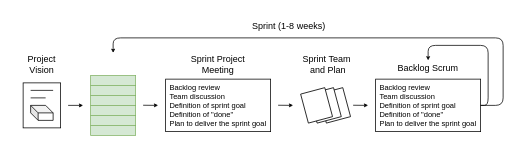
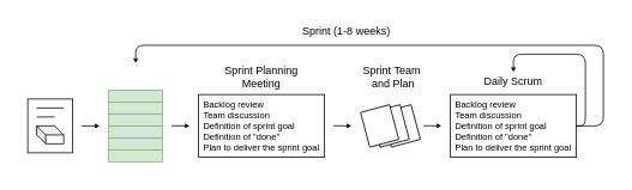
  <mxCell id="0" />
  <mxCell id="1" parent="0" />
  <mxCell id="2" value="Product&amp;nbsp;Backlog" style="text;html=1;strokeColor=none;fillColor=none;align=center;verticalAlign=middle;whiteSpace=wrap;rounded=0;" parent="1" vertex="1"><mxGeometry x="105" y="70" width="90" height="20" as="geometry" /></mxCell>
  <mxCell id="3" value="" style="group" parent="1" vertex="1" connectable="0"><mxGeometry x="30" y="110" width="650" height="80" as="geometry" /></mxCell>
  <mxCell id="4" value="" style="rounded=0;whiteSpace=wrap;html=1;strokeColor=none;" vertex="1" parent="3"><mxGeometry x="-10" y="-90" width="660" height="170" as="geometry" /></mxCell>
  <mxCell id="5" value="" style="rounded=0;whiteSpace=wrap;html=1;" parent="3" vertex="1"><mxGeometry width="50" height="60" as="geometry" /></mxCell>
  <mxCell id="6" value="" style="endArrow=none;html=1;rounded=0;" parent="3" edge="1"><mxGeometry width="50" height="50" relative="1" as="geometry"><mxPoint x="10.0" y="10" as="sourcePoint" /><mxPoint x="40.0" y="10" as="targetPoint" /></mxGeometry></mxCell>
  <mxCell id="7" value="" style="endArrow=none;html=1;rounded=0;" parent="3" edge="1"><mxGeometry width="50" height="50" relative="1" as="geometry"><mxPoint x="10.0" y="20" as="sourcePoint" /><mxPoint x="30.0" y="20" as="targetPoint" /></mxGeometry></mxCell>
  <mxCell id="8" value="" style="shape=cube;whiteSpace=wrap;html=1;boundedLbl=1;backgroundOutline=1;darkOpacity=0.05;darkOpacity2=0.1;fillColor=none;size=10;" parent="3" vertex="1"><mxGeometry x="10" y="30" width="30" height="20" as="geometry" /></mxCell>
- <mxCell id="9" value="Project&lt;br&gt;Vision" style="text;html=1;strokeColor=none;fillColor=none;align=center;verticalAlign=middle;whiteSpace=wrap;rounded=0;" parent="1" vertex="1"><mxGeometry x="30" y="70" width="50" height="30" as="geometry" /></mxCell>
  <mxCell id="10" value="&lt;div style=&quot;font-size: 10px;&quot;&gt;&lt;div style=&quot;text-align: left; font-size: 10px;&quot;&gt;&lt;span style=&quot;background-color: initial; font-size: 10px;&quot;&gt;Backlog review&lt;/span&gt;&lt;/div&gt;&lt;span style=&quot;background-color: initial; font-size: 10px;&quot;&gt;&lt;div style=&quot;text-align: left; font-size: 10px;&quot;&gt;&lt;span style=&quot;background-color: initial; font-size: 10px;&quot;&gt;Team discussion&lt;/span&gt;&lt;/div&gt;&lt;/span&gt;&lt;span style=&quot;background-color: initial; font-size: 10px;&quot;&gt;&lt;div style=&quot;text-align: left; font-size: 10px;&quot;&gt;&lt;span style=&quot;background-color: initial; font-size: 10px;&quot;&gt;Definition of sprint goal&lt;/span&gt;&lt;/div&gt;&lt;/span&gt;&lt;span style=&quot;background-color: initial; font-size: 10px;&quot;&gt;&lt;div style=&quot;text-align: left; font-size: 10px;&quot;&gt;&lt;span style=&quot;background-color: initial; font-size: 10px;&quot;&gt;Definition of &quot;done&quot;&lt;/span&gt;&lt;/div&gt;&lt;/span&gt;&lt;span style=&quot;background-color: initial; font-size: 10px;&quot;&gt;&lt;div style=&quot;text-align: left; font-size: 10px;&quot;&gt;&lt;span style=&quot;background-color: initial; font-size: 10px;&quot;&gt;Plan to deliver the sprint goal&lt;/span&gt;&lt;/div&gt;&lt;/span&gt;&lt;/div&gt;" style="rounded=0;whiteSpace=wrap;html=1;fontSize=10;" parent="1" vertex="1"><mxGeometry x="220" y="105" width="140" height="70" as="geometry" /></mxCell>
- <mxCell id="11" value="Sprint Project&lt;br&gt;Meeting" style="text;html=1;strokeColor=none;fillColor=none;align=center;verticalAlign=middle;whiteSpace=wrap;rounded=0;" parent="1" vertex="1"><mxGeometry x="220" y="70" width="140" height="30" as="geometry" /></mxCell>
+ <mxCell id="11" value="Sprint Planning&lt;br&gt;Meeting" style="text;html=1;strokeColor=none;fillColor=none;align=center;verticalAlign=middle;whiteSpace=wrap;rounded=0;" parent="1" vertex="1"><mxGeometry x="220" y="70" width="140" height="30" as="geometry" /></mxCell>
  <mxCell id="12" value="&lt;div style=&quot;font-size: 10px;&quot;&gt;&lt;div style=&quot;text-align: left; font-size: 10px;&quot;&gt;&lt;span style=&quot;background-color: initial; font-size: 10px;&quot;&gt;Backlog review&lt;/span&gt;&lt;/div&gt;&lt;span style=&quot;background-color: initial; font-size: 10px;&quot;&gt;&lt;div style=&quot;text-align: left; font-size: 10px;&quot;&gt;&lt;span style=&quot;background-color: initial; font-size: 10px;&quot;&gt;Team discussion&lt;/span&gt;&lt;/div&gt;&lt;/span&gt;&lt;span style=&quot;background-color: initial; font-size: 10px;&quot;&gt;&lt;div style=&quot;text-align: left; font-size: 10px;&quot;&gt;&lt;span style=&quot;background-color: initial; font-size: 10px;&quot;&gt;Definition of sprint goal&lt;/span&gt;&lt;/div&gt;&lt;/span&gt;&lt;span style=&quot;background-color: initial; font-size: 10px;&quot;&gt;&lt;div style=&quot;text-align: left; font-size: 10px;&quot;&gt;&lt;span style=&quot;background-color: initial; font-size: 10px;&quot;&gt;Definition of &quot;done&quot;&lt;/span&gt;&lt;/div&gt;&lt;/span&gt;&lt;span style=&quot;background-color: initial; font-size: 10px;&quot;&gt;&lt;div style=&quot;text-align: left; font-size: 10px;&quot;&gt;&lt;span style=&quot;background-color: initial; font-size: 10px;&quot;&gt;Plan to deliver the sprint goal&lt;/span&gt;&lt;/div&gt;&lt;/span&gt;&lt;/div&gt;" style="rounded=0;whiteSpace=wrap;html=1;fontSize=10;" parent="1" vertex="1"><mxGeometry x="500" y="105" width="140" height="70" as="geometry" /></mxCell>
- <mxCell id="13" value="Backlog Scrum" style="text;html=1;strokeColor=none;fillColor=none;align=center;verticalAlign=middle;whiteSpace=wrap;rounded=0;" parent="1" vertex="1"><mxGeometry x="500" y="80" width="140" height="20" as="geometry" /></mxCell>
+ <mxCell id="13" value="Daily Scrum" style="text;html=1;strokeColor=none;fillColor=none;align=center;verticalAlign=middle;whiteSpace=wrap;rounded=0;" parent="1" vertex="1"><mxGeometry x="500" y="80" width="140" height="20" as="geometry" /></mxCell>
  <mxCell id="14" value="" style="group" parent="1" vertex="1" connectable="0"><mxGeometry x="120" y="100" width="60" height="80" as="geometry" /></mxCell>
  <mxCell id="15" value="" style="rounded=0;whiteSpace=wrap;html=1;fillColor=#d5e8d4;strokeColor=#82b366;" parent="14" vertex="1"><mxGeometry width="60" height="13.333" as="geometry" /></mxCell>
  <mxCell id="16" value="" style="rounded=0;whiteSpace=wrap;html=1;fillColor=#d5e8d4;strokeColor=#82b366;" parent="14" vertex="1"><mxGeometry y="13.333" width="60" height="13.333" as="geometry" /></mxCell>
  <mxCell id="17" value="" style="rounded=0;whiteSpace=wrap;html=1;fillColor=#d5e8d4;strokeColor=#82b366;" parent="14" vertex="1"><mxGeometry y="26.667" width="60" height="13.333" as="geometry" /></mxCell>
  <mxCell id="18" value="" style="rounded=0;whiteSpace=wrap;html=1;fillColor=#d5e8d4;strokeColor=#82b366;" parent="14" vertex="1"><mxGeometry y="40" width="60" height="13.333" as="geometry" /></mxCell>
  <mxCell id="19" value="" style="rounded=0;whiteSpace=wrap;html=1;fillColor=#d5e8d4;strokeColor=#82b366;" parent="14" vertex="1"><mxGeometry y="53.333" width="60" height="13.333" as="geometry" /></mxCell>
  <mxCell id="20" value="" style="rounded=0;whiteSpace=wrap;html=1;fillColor=#d5e8d4;strokeColor=#82b366;" parent="14" vertex="1"><mxGeometry y="66.667" width="60" height="13.333" as="geometry" /></mxCell>
  <mxCell id="21" value="" style="group" parent="1" vertex="1" connectable="0"><mxGeometry x="400.001" y="116.368" width="67.547" height="47.263" as="geometry" /></mxCell>
  <mxCell id="22" value="" style="rounded=0;whiteSpace=wrap;html=1;rotation=-15;" parent="21" vertex="1"><mxGeometry x="28.609" y="3.632" width="33.33" height="40" as="geometry" /></mxCell>
  <mxCell id="23" value="" style="rounded=0;whiteSpace=wrap;html=1;rotation=-15;" parent="21" vertex="1"><mxGeometry x="16.279" y="3.632" width="33.33" height="40" as="geometry" /></mxCell>
  <mxCell id="24" value="" style="rounded=0;whiteSpace=wrap;html=1;rotation=-15;" parent="21" vertex="1"><mxGeometry x="4.609" y="3.632" width="33.33" height="40" as="geometry" /></mxCell>
  <mxCell id="25" value="Sprint Team&lt;br&gt;&amp;nbsp;and Plan" style="text;html=1;strokeColor=none;fillColor=none;align=center;verticalAlign=middle;whiteSpace=wrap;rounded=0;" parent="1" vertex="1"><mxGeometry x="390" y="70" width="90" height="30" as="geometry" /></mxCell>
  <mxCell id="26" value="" style="endArrow=classic;html=1;fontSize=10;startSize=3;endSize=3;" parent="1" edge="1"><mxGeometry width="50" height="50" relative="1" as="geometry"><mxPoint x="90" y="140" as="sourcePoint" /><mxPoint x="110" y="140" as="targetPoint" /></mxGeometry></mxCell>
  <mxCell id="27" value="" style="endArrow=classic;html=1;fontSize=10;startSize=3;endSize=3;" parent="1" edge="1"><mxGeometry width="50" height="50" relative="1" as="geometry"><mxPoint x="190" y="139.83" as="sourcePoint" /><mxPoint x="210" y="140" as="targetPoint" /></mxGeometry></mxCell>
  <mxCell id="28" value="" style="endArrow=classic;html=1;fontSize=10;startSize=3;endSize=3;" parent="1" edge="1"><mxGeometry width="50" height="50" relative="1" as="geometry"><mxPoint x="370" y="139.83" as="sourcePoint" /><mxPoint x="390" y="140" as="targetPoint" /></mxGeometry></mxCell>
  <mxCell id="29" value="" style="endArrow=classic;html=1;fontSize=10;startSize=3;endSize=3;" parent="1" edge="1"><mxGeometry width="50" height="50" relative="1" as="geometry"><mxPoint x="470" y="139.83" as="sourcePoint" /><mxPoint x="490" y="140" as="targetPoint" /></mxGeometry></mxCell>
  <mxCell id="30" style="edgeStyle=none;html=1;exitX=1;exitY=0.5;exitDx=0;exitDy=0;fontSize=10;startSize=3;endSize=3;entryX=0.5;entryY=0;entryDx=0;entryDy=0;" parent="1" source="12" target="13" edge="1"><mxGeometry relative="1" as="geometry"><mxPoint x="570" y="70" as="targetPoint" /><Array as="points"><mxPoint x="650" y="140" /><mxPoint x="650" y="60" /><mxPoint x="570" y="60" /></Array></mxGeometry></mxCell>
  <mxCell id="31" style="edgeStyle=none;html=1;exitX=1;exitY=0.5;exitDx=0;exitDy=0;fontSize=10;startSize=3;endSize=3;entryX=0.5;entryY=0;entryDx=0;entryDy=0;" parent="1" target="2" edge="1"><mxGeometry relative="1" as="geometry"><mxPoint x="640" y="140" as="sourcePoint" /><mxPoint x="570" y="80" as="targetPoint" /><Array as="points"><mxPoint x="670" y="140" /><mxPoint x="670" y="50" /><mxPoint x="150" y="50" /></Array></mxGeometry></mxCell>
  <mxCell id="32" value="Sprint (1-8 weeks)" style="text;html=1;align=center;verticalAlign=middle;resizable=0;points=[];autosize=1;strokeColor=none;fillColor=none;fontSize=12;" parent="1" vertex="1"><mxGeometry x="324" y="20" width="120" height="30" as="geometry" /></mxCell>
